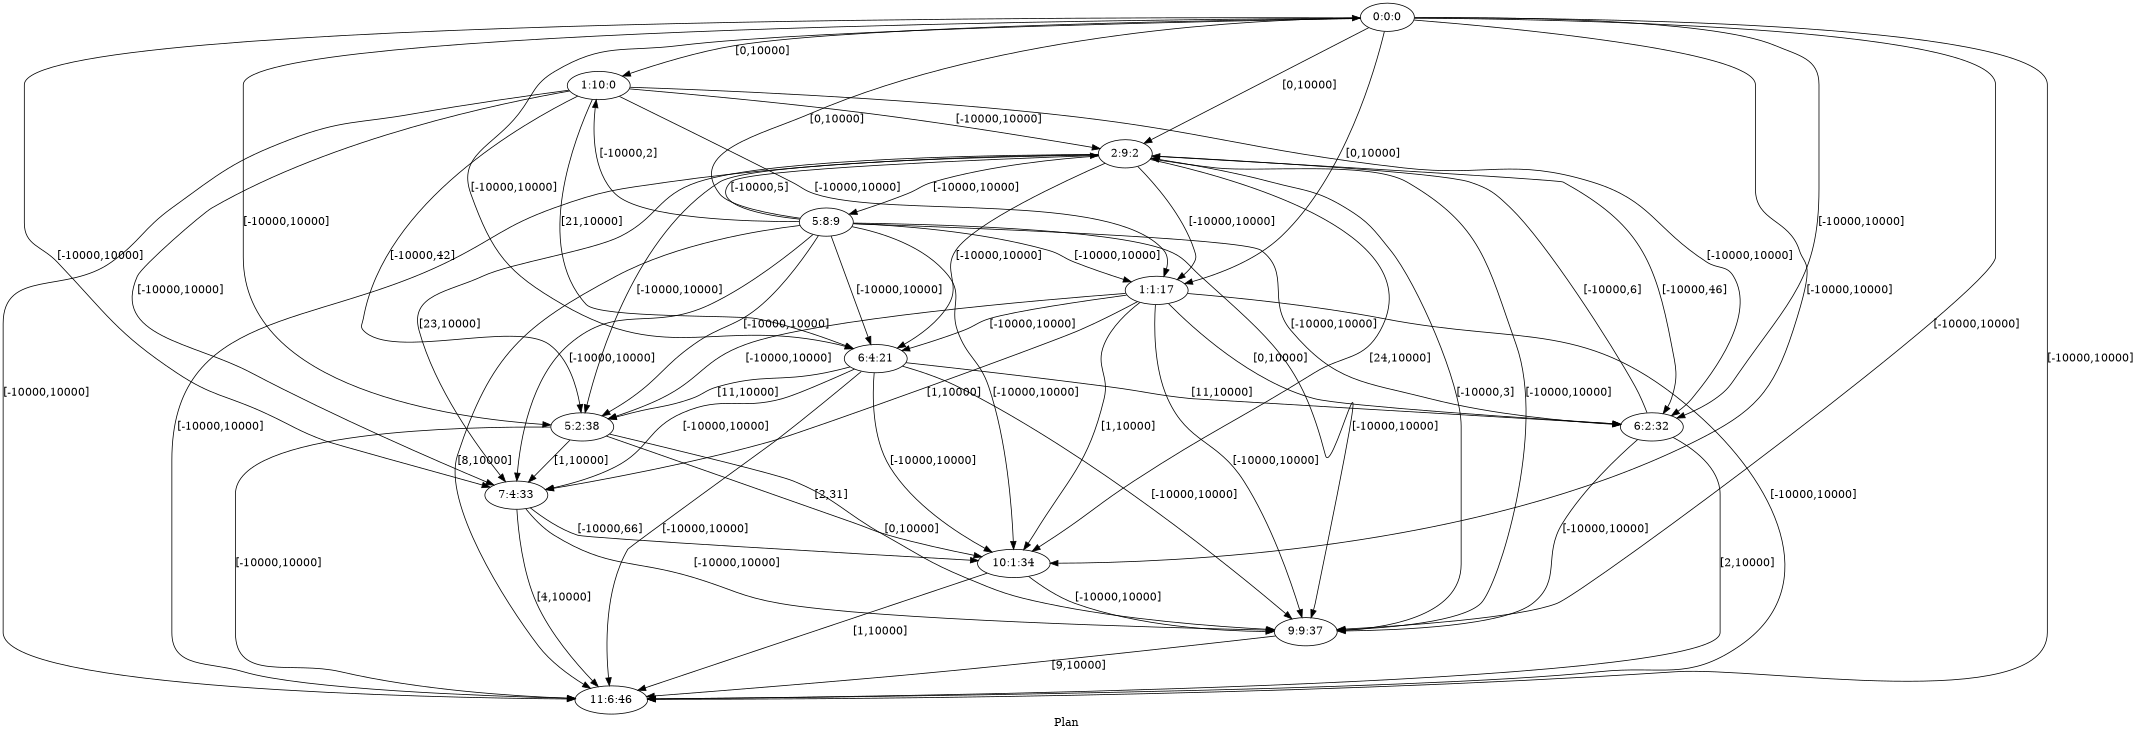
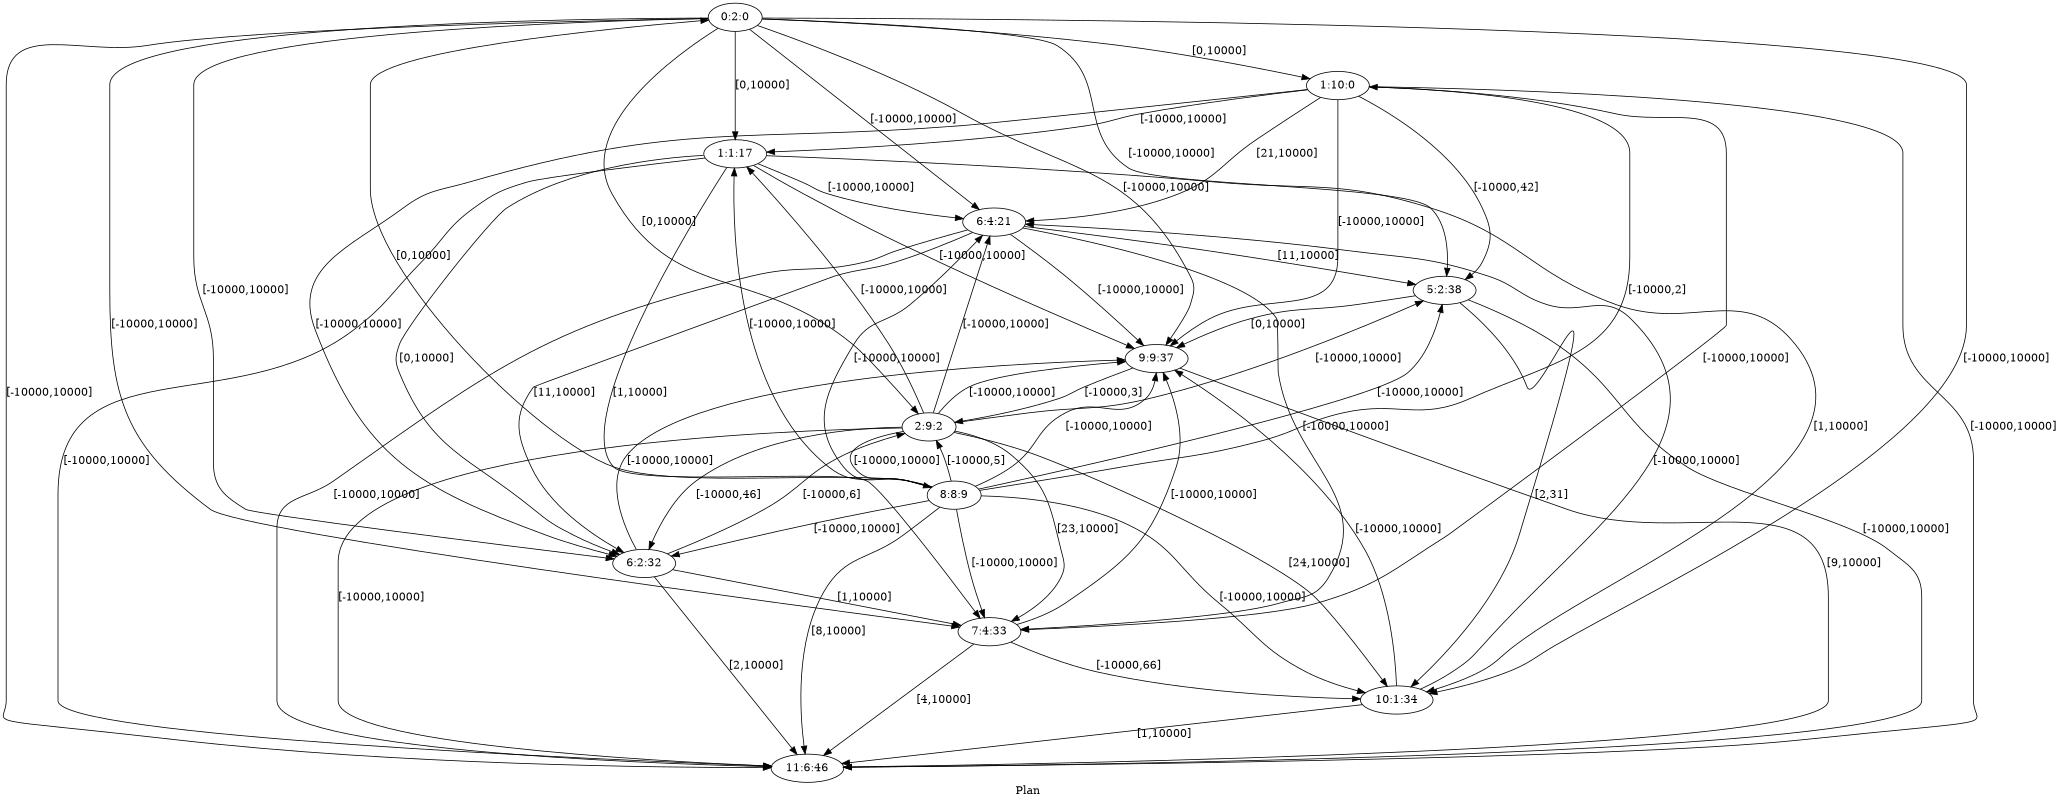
  digraph {
    fldt=0.488255
    label="Plan "
    nodesep=.45
    rankdir=TB
-   "0:0:0"
+   "0:0:0" [label="0:2:0"]
    "1:10:0"
    n3 [label="2:9:2"]
    n4 [label="1:1:17"]
    n5 [label="6:4:21"]
    n6 [label="5:2:38"]
    "6:2:32"
    "7:4:33"
    "9:9:37"
    "10:1:34"
    n11 [label="11:6:46"]
-   "8:8:9" [label="5:8:9"]
+   "8:8:9"
    "0:0:0" -> "1:10:0" [label="[0,10000]"]
    "0:0:0" -> n3 [label="[0,10000]"]
    "0:0:0" -> n4 [label="[0,10000]"]
    "0:0:0" -> n5 [label="[-10000,10000]"]
    "0:0:0" -> n6 [label="[-10000,10000]"]
    "0:0:0" -> "6:2:32" [label="[-10000,10000]"]
    "0:0:0" -> "7:4:33" [label="[-10000,10000]"]
    "0:0:0" -> "9:9:37" [label="[-10000,10000]"]
    "0:0:0" -> "10:1:34" [label="[-10000,10000]"]
    "0:0:0" -> n11 [label="[-10000,10000]"]
    "1:10:0" -> n4 [label="[-10000,10000]"]
    "1:10:0" -> n5 [label="[21,10000]"]
    "1:10:0" -> n6 [label="[-10000,42]"]
    "1:10:0" -> "6:2:32" [label="[-10000,10000]"]
    "1:10:0" -> "7:4:33" [label="[-10000,10000]"]
-   "1:10:0" -> n3 [label="[-10000,10000]"]
+   "1:10:0" -> "9:9:37" [label="[-10000,10000]"]
    "1:10:0" -> n11 [label="[-10000,10000]"]
    n3 -> n4 [label="[-10000,10000]"]
    n3 -> n5 [label="[-10000,10000]"]
    n3 -> n6 [label="[-10000,10000]"]
    n3 -> "6:2:32" [label="[-10000,46]"]
    n3 -> "7:4:33" [label="[23,10000]"]
    n3 -> "9:9:37" [label="[-10000,10000]"]
    n3 -> "10:1:34" [label="[24,10000]"]
    n3 -> n11 [label="[-10000,10000]"]
    n3 -> "8:8:9" [label="[-10000,10000]"]
    n4 -> n5 [label="[-10000,10000]"]
-   n4 -> n6 [label="[-10000,10000]"]
    n4 -> "6:2:32" [label="[0,10000]"]
    n4 -> "7:4:33" [label="[1,10000]"]
    n4 -> "9:9:37" [label="[-10000,10000]"]
    n4 -> "10:1:34" [label="[1,10000]"]
    n4 -> n11 [label="[-10000,10000]"]
    n5 -> n6 [label="[11,10000]"]
    n5 -> "6:2:32" [label="[11,10000]"]
    n5 -> "7:4:33" [label="[-10000,10000]"]
    n5 -> "9:9:37" [label="[-10000,10000]"]
-   n5 -> "10:1:34" [label="[-10000,10000]"]
+   "10:1:34" -> n5 [label="[-10000,10000]"]
    n5 -> n11 [label="[-10000,10000]"]
-   n6 -> "7:4:33" [label="[1,10000]"]
+   "6:2:32" -> "7:4:33" [label="[1,10000]"]
    n6 -> "9:9:37" [label="[0,10000]"]
    n6 -> "10:1:34" [label="[2,31]"]
    n6 -> n11 [label="[-10000,10000]"]
    "6:2:32" -> n3 [label="[-10000,6]"]
    "6:2:32" -> "9:9:37" [label="[-10000,10000]"]
    "6:2:32" -> n11 [label="[2,10000]"]
    "7:4:33" -> "9:9:37" [label="[-10000,10000]"]
    "7:4:33" -> "10:1:34" [label="[-10000,66]"]
    "7:4:33" -> n11 [label="[4,10000]"]
    "9:9:37" -> n3 [label="[-10000,3]"]
    "9:9:37" -> n11 [label="[9,10000]"]
    "10:1:34" -> "9:9:37" [label="[-10000,10000]"]
    "10:1:34" -> n11 [label="[1,10000]"]
    "8:8:9" -> "0:0:0" [label="[0,10000]"]
    "8:8:9" -> "1:10:0" [label="[-10000,2]"]
    "8:8:9" -> n3 [label="[-10000,5]"]
    "8:8:9" -> n4 [label="[-10000,10000]"]
    "8:8:9" -> n5 [label="[-10000,10000]"]
    "8:8:9" -> n6 [label="[-10000,10000]"]
    "8:8:9" -> "6:2:32" [label="[-10000,10000]"]
    "8:8:9" -> "7:4:33" [label="[-10000,10000]"]
    "8:8:9" -> "9:9:37" [label="[-10000,10000]"]
    "8:8:9" -> "10:1:34" [label="[-10000,10000]"]
    "8:8:9" -> n11 [label="[8,10000]"]
  }
